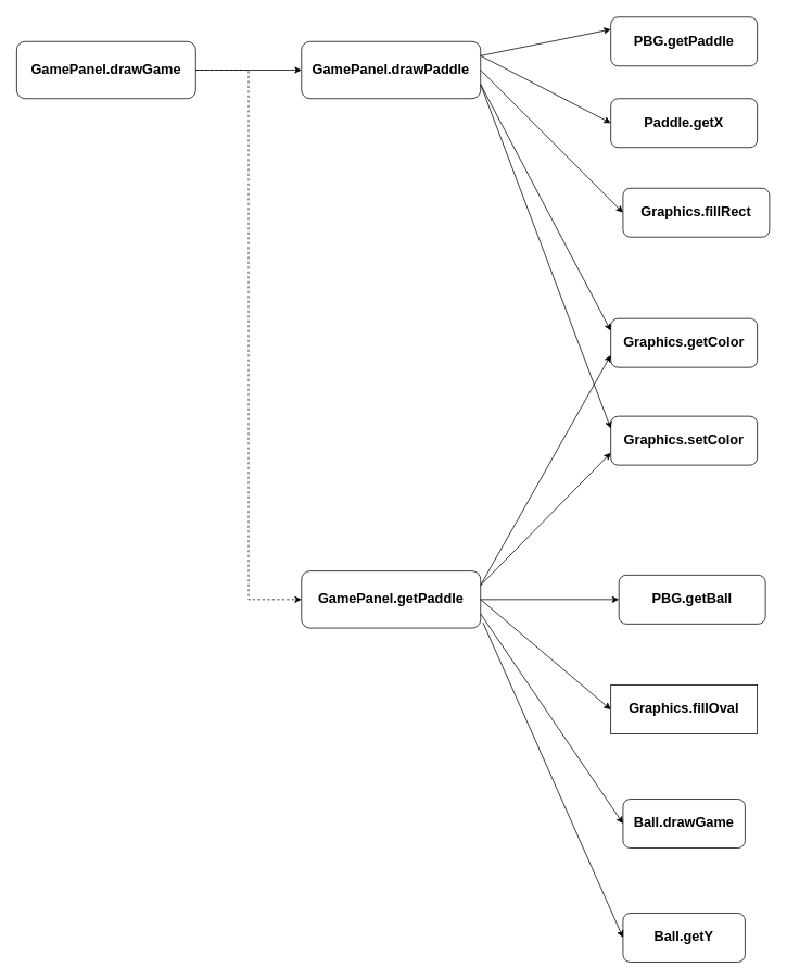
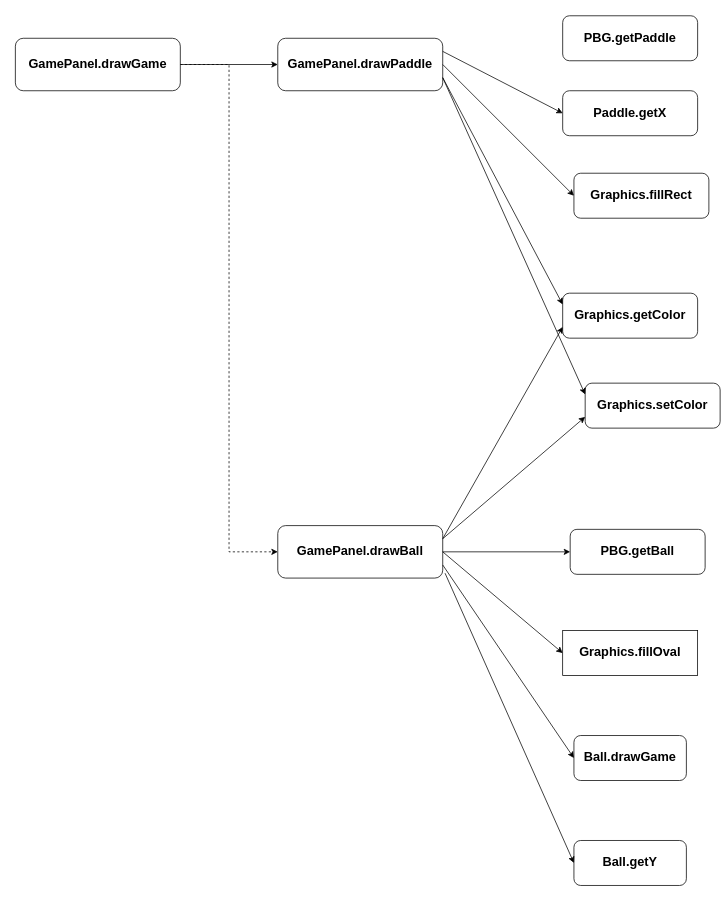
  <mxCell id="0" />
  <mxCell id="1" parent="0" />
  <mxCell id="2" style="edgeStyle=orthogonalEdgeStyle;rounded=0;orthogonalLoop=1;jettySize=auto;html=1;exitX=1;exitY=0.5;exitDx=0;exitDy=0;entryX=0;entryY=0.5;entryDx=0;entryDy=0;dashed=1;" edge="1" parent="1" source="3" target="10"><mxGeometry relative="1" as="geometry" /></mxCell>
  <mxCell id="3" value="&lt;font style=&quot;font-size: 17px;&quot;&gt;&lt;b&gt;GamePanel.drawGame&lt;/b&gt;&lt;/font&gt;" style="rounded=1;whiteSpace=wrap;html=1;" vertex="1" parent="1"><mxGeometry x="20" y="50" width="220" height="70" as="geometry" /></mxCell>
  <mxCell id="4" value="&lt;font style=&quot;font-size: 17px;&quot;&gt;&lt;b&gt;GamePanel.drawPaddle&lt;/b&gt;&lt;/font&gt;" style="rounded=1;whiteSpace=wrap;html=1;" vertex="1" parent="1"><mxGeometry x="370" y="50" width="220" height="70" as="geometry" /></mxCell>
  <mxCell id="5" value="&lt;font size=&quot;1&quot; style=&quot;&quot;&gt;&lt;b style=&quot;font-size: 17px;&quot;&gt;PBG.getPaddle&lt;/b&gt;&lt;/font&gt;" style="rounded=1;whiteSpace=wrap;html=1;" vertex="1" parent="1"><mxGeometry x="750" y="20" width="180" height="60" as="geometry" /></mxCell>
  <mxCell id="6" value="&lt;font size=&quot;1&quot; style=&quot;&quot;&gt;&lt;b style=&quot;font-size: 17px;&quot;&gt;Graphics.getColor&lt;br&gt;&lt;/b&gt;&lt;/font&gt;" style="rounded=1;whiteSpace=wrap;html=1;" vertex="1" parent="1"><mxGeometry x="750" y="390" width="180" height="60" as="geometry" /></mxCell>
- <mxCell id="7" value="&lt;font size=&quot;1&quot; style=&quot;&quot;&gt;&lt;b style=&quot;font-size: 17px;&quot;&gt;Graphics.setColor&lt;br&gt;&lt;/b&gt;&lt;/font&gt;" style="rounded=1;whiteSpace=wrap;html=1;" vertex="1" parent="1"><mxGeometry x="750" y="510" width="180" height="60" as="geometry" /></mxCell>
+ <mxCell id="7" value="&lt;font size=&quot;1&quot; style=&quot;&quot;&gt;&lt;b style=&quot;font-size: 17px;&quot;&gt;Graphics.setColor&lt;br&gt;&lt;/b&gt;&lt;/font&gt;" style="rounded=1;whiteSpace=wrap;html=1;" vertex="1" parent="1"><mxGeometry x="780" y="510" width="180" height="60" as="geometry" /></mxCell>
  <mxCell id="8" value="&lt;font size=&quot;1&quot; style=&quot;&quot;&gt;&lt;b style=&quot;font-size: 17px;&quot;&gt;Graphics.fillRect&lt;br&gt;&lt;/b&gt;&lt;/font&gt;" style="rounded=1;whiteSpace=wrap;html=1;" vertex="1" parent="1"><mxGeometry x="765" y="230" width="180" height="60" as="geometry" /></mxCell>
  <mxCell id="9" value="&lt;font size=&quot;1&quot; style=&quot;&quot;&gt;&lt;b style=&quot;font-size: 17px;&quot;&gt;Paddle.getX&lt;br&gt;&lt;/b&gt;&lt;/font&gt;" style="rounded=1;whiteSpace=wrap;html=1;" vertex="1" parent="1"><mxGeometry x="750" y="120" width="180" height="60" as="geometry" /></mxCell>
- <mxCell id="10" value="&lt;font style=&quot;font-size: 17px;&quot;&gt;&lt;b&gt;GamePanel.getPaddle&lt;br&gt;&lt;/b&gt;&lt;/font&gt;" style="rounded=1;whiteSpace=wrap;html=1;" vertex="1" parent="1"><mxGeometry x="370" y="700" width="220" height="70" as="geometry" /></mxCell>
+ <mxCell id="10" value="&lt;font style=&quot;font-size: 17px;&quot;&gt;&lt;b&gt;GamePanel.drawBall&lt;br&gt;&lt;/b&gt;&lt;/font&gt;" style="rounded=1;whiteSpace=wrap;html=1;" vertex="1" parent="1"><mxGeometry x="370" y="700" width="220" height="70" as="geometry" /></mxCell>
  <mxCell id="11" value="&lt;font size=&quot;1&quot; style=&quot;&quot;&gt;&lt;b style=&quot;font-size: 17px;&quot;&gt;PBG.getBall&lt;/b&gt;&lt;/font&gt;" style="rounded=1;whiteSpace=wrap;html=1;" vertex="1" parent="1"><mxGeometry x="760" y="705" width="180" height="60" as="geometry" /></mxCell>
  <mxCell id="12" value="" style="endArrow=classic;html=1;rounded=0;exitX=1;exitY=0.25;exitDx=0;exitDy=0;entryX=0;entryY=0.5;entryDx=0;entryDy=0;" edge="1" parent="1" source="4" target="9"><mxGeometry width="50" height="50" relative="1" as="geometry"><mxPoint x="700" y="490" as="sourcePoint" /><mxPoint x="750" y="440" as="targetPoint" /></mxGeometry></mxCell>
  <mxCell id="13" value="" style="endArrow=classic;html=1;rounded=0;exitX=1;exitY=0.5;exitDx=0;exitDy=0;entryX=0;entryY=0.5;entryDx=0;entryDy=0;" edge="1" parent="1" source="4" target="8"><mxGeometry width="50" height="50" relative="1" as="geometry"><mxPoint x="580" y="300" as="sourcePoint" /><mxPoint x="710" y="435" as="targetPoint" /></mxGeometry></mxCell>
  <mxCell id="14" value="" style="endArrow=classic;html=1;rounded=0;exitX=1;exitY=0.75;exitDx=0;exitDy=0;entryX=0;entryY=0.25;entryDx=0;entryDy=0;" edge="1" parent="1" source="4" target="6"><mxGeometry width="50" height="50" relative="1" as="geometry"><mxPoint x="500" y="290" as="sourcePoint" /><mxPoint x="630" y="425" as="targetPoint" /></mxGeometry></mxCell>
- <mxCell id="15" value="" style="endArrow=classic;html=1;rounded=0;exitX=1;exitY=0.25;exitDx=0;exitDy=0;entryX=0;entryY=0.25;entryDx=0;entryDy=0;" edge="1" parent="1" source="4" target="5"><mxGeometry width="50" height="50" relative="1" as="geometry"><mxPoint x="530" y="230" as="sourcePoint" /><mxPoint x="660" y="365" as="targetPoint" /></mxGeometry></mxCell>
  <mxCell id="16" value="" style="endArrow=classic;html=1;rounded=0;exitX=1;exitY=0.75;exitDx=0;exitDy=0;entryX=0;entryY=0.25;entryDx=0;entryDy=0;" edge="1" parent="1" source="4" target="7"><mxGeometry width="50" height="50" relative="1" as="geometry"><mxPoint x="560" y="320" as="sourcePoint" /><mxPoint x="690" y="455" as="targetPoint" /></mxGeometry></mxCell>
  <mxCell id="17" value="" style="endArrow=classic;html=1;rounded=0;exitX=1;exitY=0.25;exitDx=0;exitDy=0;entryX=0;entryY=0.75;entryDx=0;entryDy=0;" edge="1" parent="1" source="10" target="6"><mxGeometry width="50" height="50" relative="1" as="geometry"><mxPoint x="610" y="530" as="sourcePoint" /><mxPoint x="740" y="665" as="targetPoint" /></mxGeometry></mxCell>
  <mxCell id="18" value="" style="endArrow=classic;html=1;rounded=0;exitX=1;exitY=0.25;exitDx=0;exitDy=0;entryX=0;entryY=0.75;entryDx=0;entryDy=0;" edge="1" parent="1" source="10" target="7"><mxGeometry width="50" height="50" relative="1" as="geometry"><mxPoint x="650" y="720" as="sourcePoint" /><mxPoint x="780" y="855" as="targetPoint" /></mxGeometry></mxCell>
  <mxCell id="19" value="&lt;font size=&quot;1&quot; style=&quot;&quot;&gt;&lt;b style=&quot;font-size: 17px;&quot;&gt;Graphics.fillOval&lt;br&gt;&lt;/b&gt;&lt;/font&gt;" style="whiteSpace=wrap;html=1;rounded=0;" vertex="1" parent="1"><mxGeometry x="750" y="840" width="180" height="60" as="geometry" /></mxCell>
  <mxCell id="20" value="&lt;font size=&quot;1&quot; style=&quot;&quot;&gt;&lt;b style=&quot;font-size: 17px;&quot;&gt;Ball.drawGame&lt;br&gt;&lt;/b&gt;&lt;/font&gt;" style="rounded=1;whiteSpace=wrap;html=1;" vertex="1" parent="1"><mxGeometry x="765" y="980" width="150" height="60" as="geometry" /></mxCell>
  <mxCell id="21" value="&lt;font size=&quot;1&quot; style=&quot;&quot;&gt;&lt;b style=&quot;font-size: 17px;&quot;&gt;Ball.getY&lt;br&gt;&lt;/b&gt;&lt;/font&gt;" style="rounded=1;whiteSpace=wrap;html=1;" vertex="1" parent="1"><mxGeometry x="765" y="1120" width="150" height="60" as="geometry" /></mxCell>
  <mxCell id="22" style="edgeStyle=orthogonalEdgeStyle;rounded=0;orthogonalLoop=1;jettySize=auto;html=1;exitX=0.5;exitY=1;exitDx=0;exitDy=0;" edge="1" parent="1" source="21" target="21"><mxGeometry relative="1" as="geometry" /></mxCell>
  <mxCell id="23" value="" style="endArrow=classic;html=1;rounded=0;exitX=1;exitY=0.5;exitDx=0;exitDy=0;entryX=0;entryY=0.5;entryDx=0;entryDy=0;" edge="1" parent="1" source="10" target="11"><mxGeometry width="50" height="50" relative="1" as="geometry"><mxPoint x="700" y="920" as="sourcePoint" /><mxPoint x="750" y="870" as="targetPoint" /></mxGeometry></mxCell>
  <mxCell id="24" value="" style="endArrow=classic;html=1;rounded=0;exitX=1;exitY=0.5;exitDx=0;exitDy=0;entryX=0;entryY=0.5;entryDx=0;entryDy=0;" edge="1" parent="1" source="10" target="19"><mxGeometry width="50" height="50" relative="1" as="geometry"><mxPoint x="640" y="780" as="sourcePoint" /><mxPoint x="800" y="780" as="targetPoint" /></mxGeometry></mxCell>
  <mxCell id="25" value="" style="endArrow=classic;html=1;rounded=0;exitX=1;exitY=0.75;exitDx=0;exitDy=0;entryX=0;entryY=0.5;entryDx=0;entryDy=0;" edge="1" parent="1" source="10" target="20"><mxGeometry width="50" height="50" relative="1" as="geometry"><mxPoint x="590" y="960" as="sourcePoint" /><mxPoint x="750" y="960" as="targetPoint" /></mxGeometry></mxCell>
  <mxCell id="26" value="" style="endArrow=classic;html=1;rounded=0;exitX=1.014;exitY=0.907;exitDx=0;exitDy=0;entryX=0;entryY=0.5;entryDx=0;entryDy=0;exitPerimeter=0;" edge="1" parent="1" source="10" target="21"><mxGeometry width="50" height="50" relative="1" as="geometry"><mxPoint x="570" y="1020" as="sourcePoint" /><mxPoint x="730" y="1020" as="targetPoint" /></mxGeometry></mxCell>
  <mxCell id="27" value="" style="endArrow=classic;html=1;rounded=0;exitX=1;exitY=0.5;exitDx=0;exitDy=0;entryX=0;entryY=0.5;entryDx=0;entryDy=0;" edge="1" parent="1" source="3" target="4"><mxGeometry width="50" height="50" relative="1" as="geometry"><mxPoint x="260" y="250" as="sourcePoint" /><mxPoint x="420" y="250" as="targetPoint" /></mxGeometry></mxCell>
